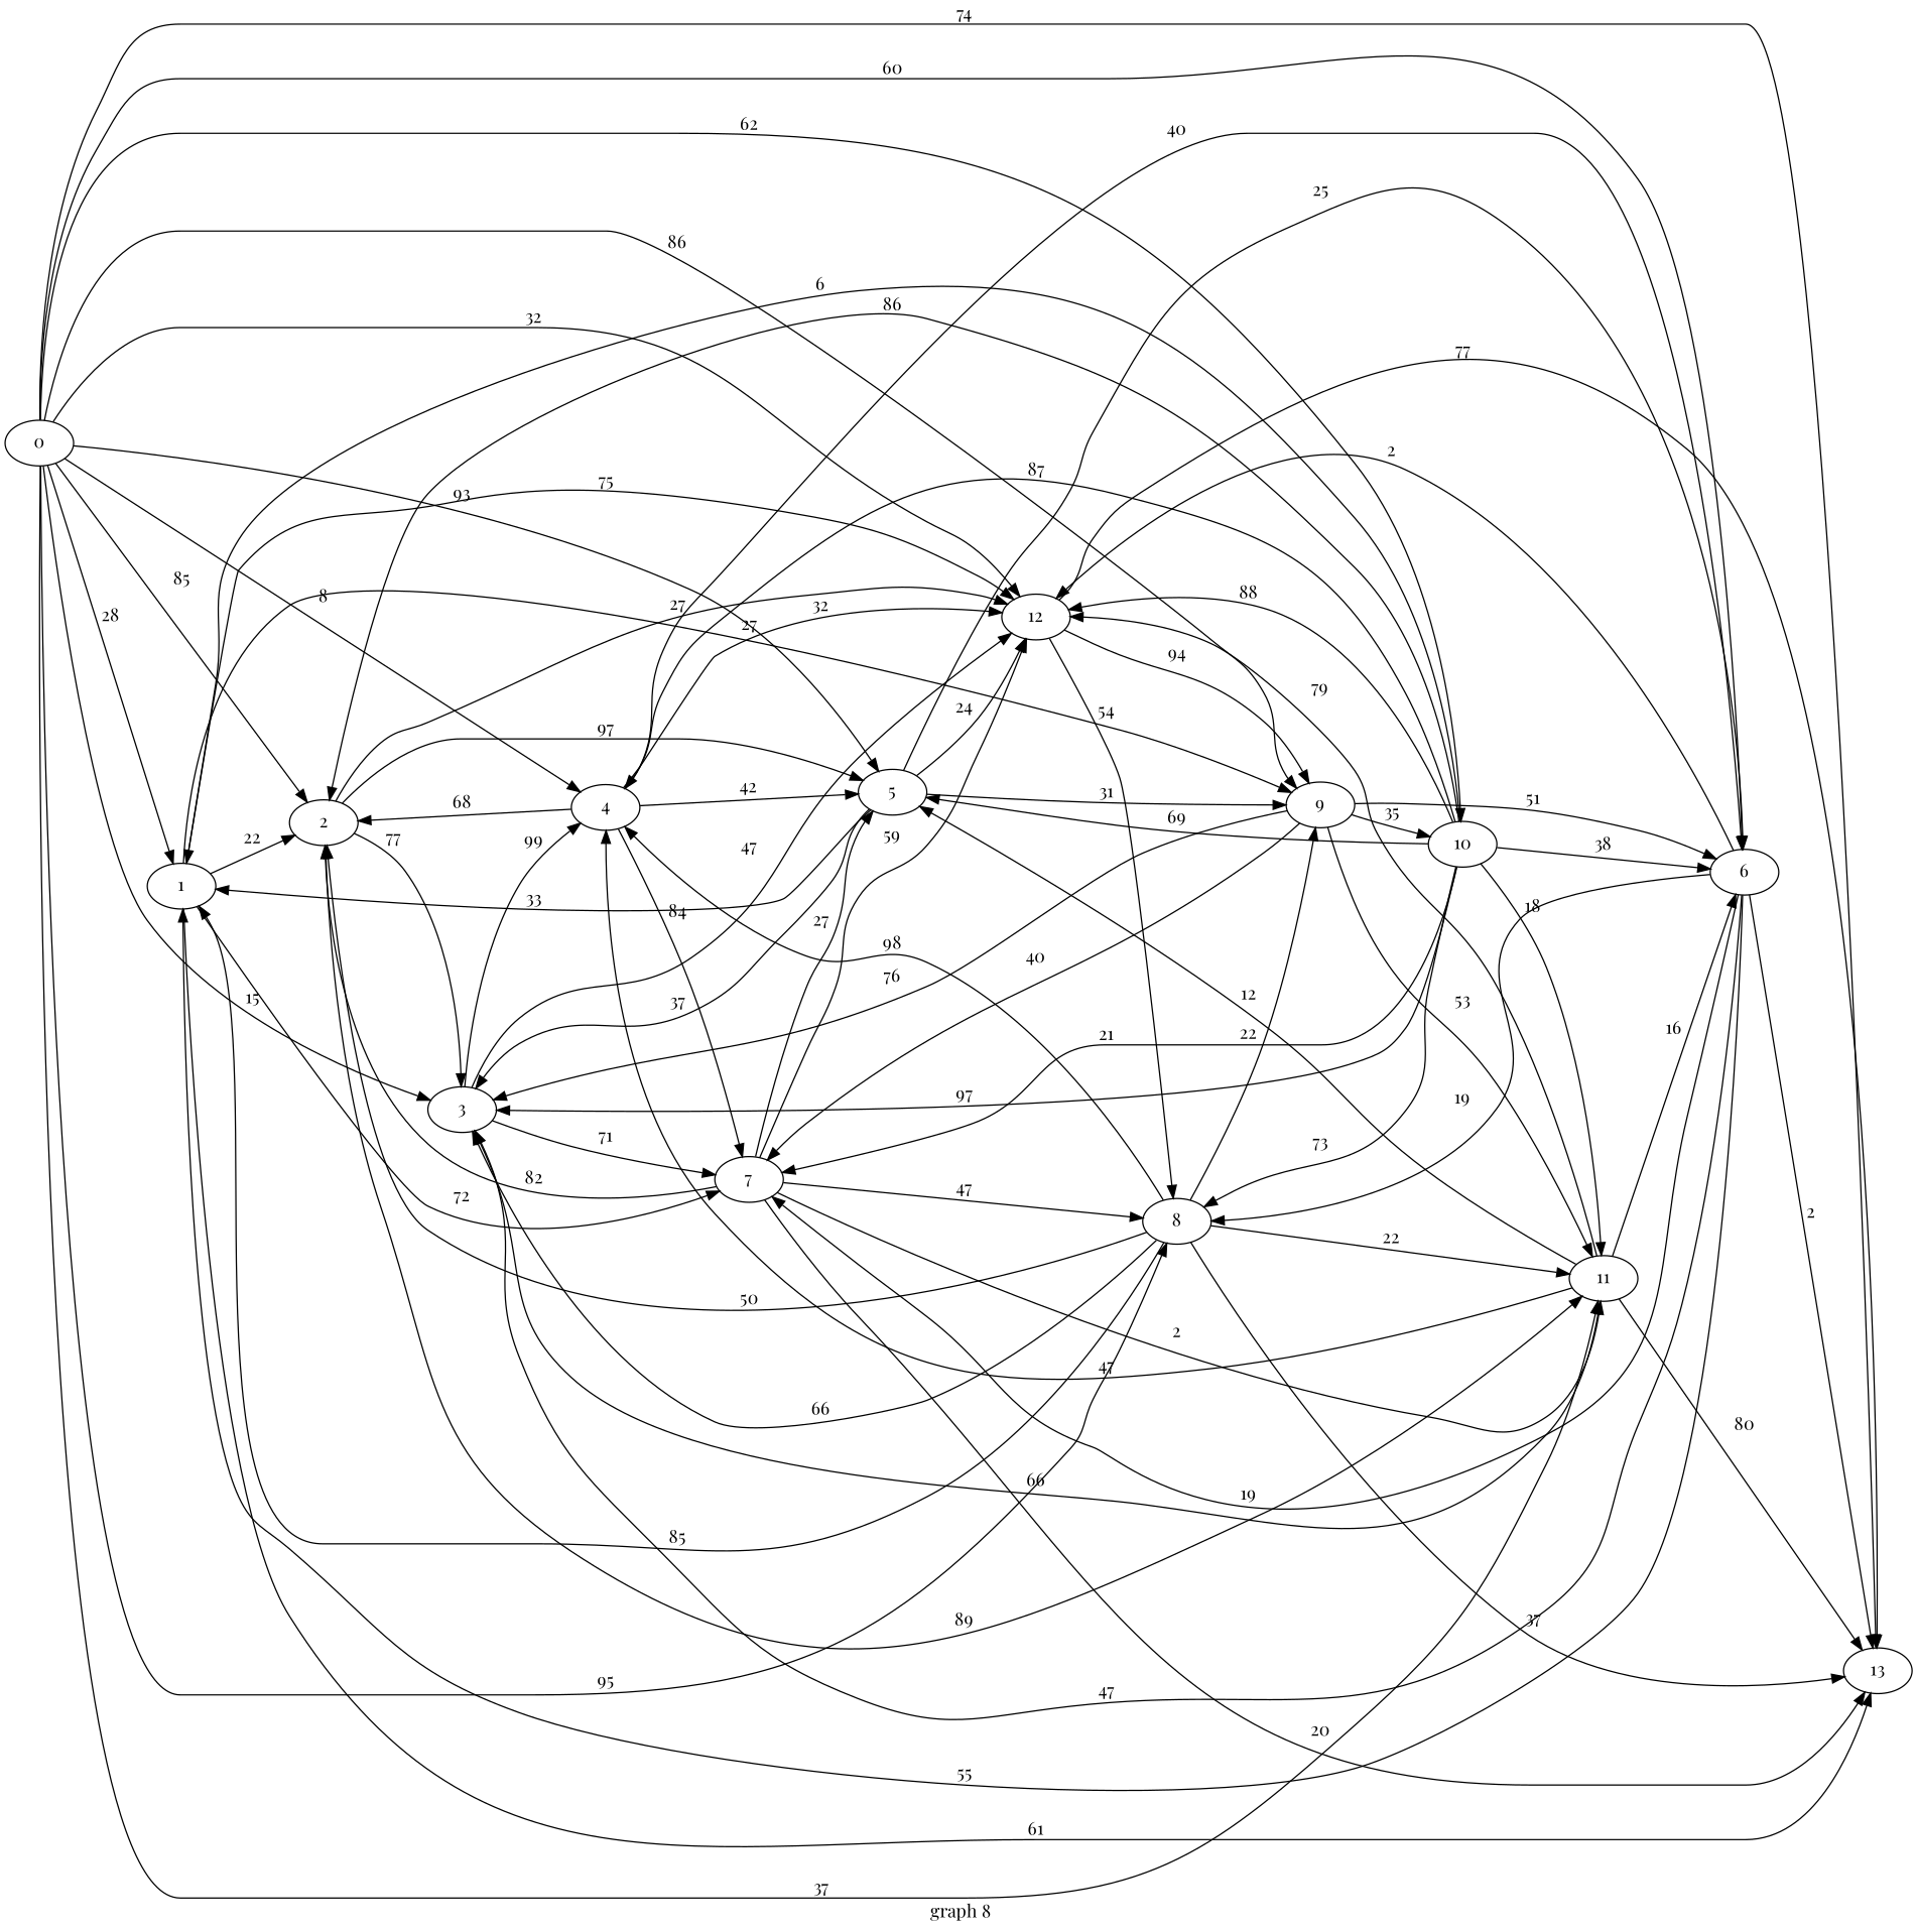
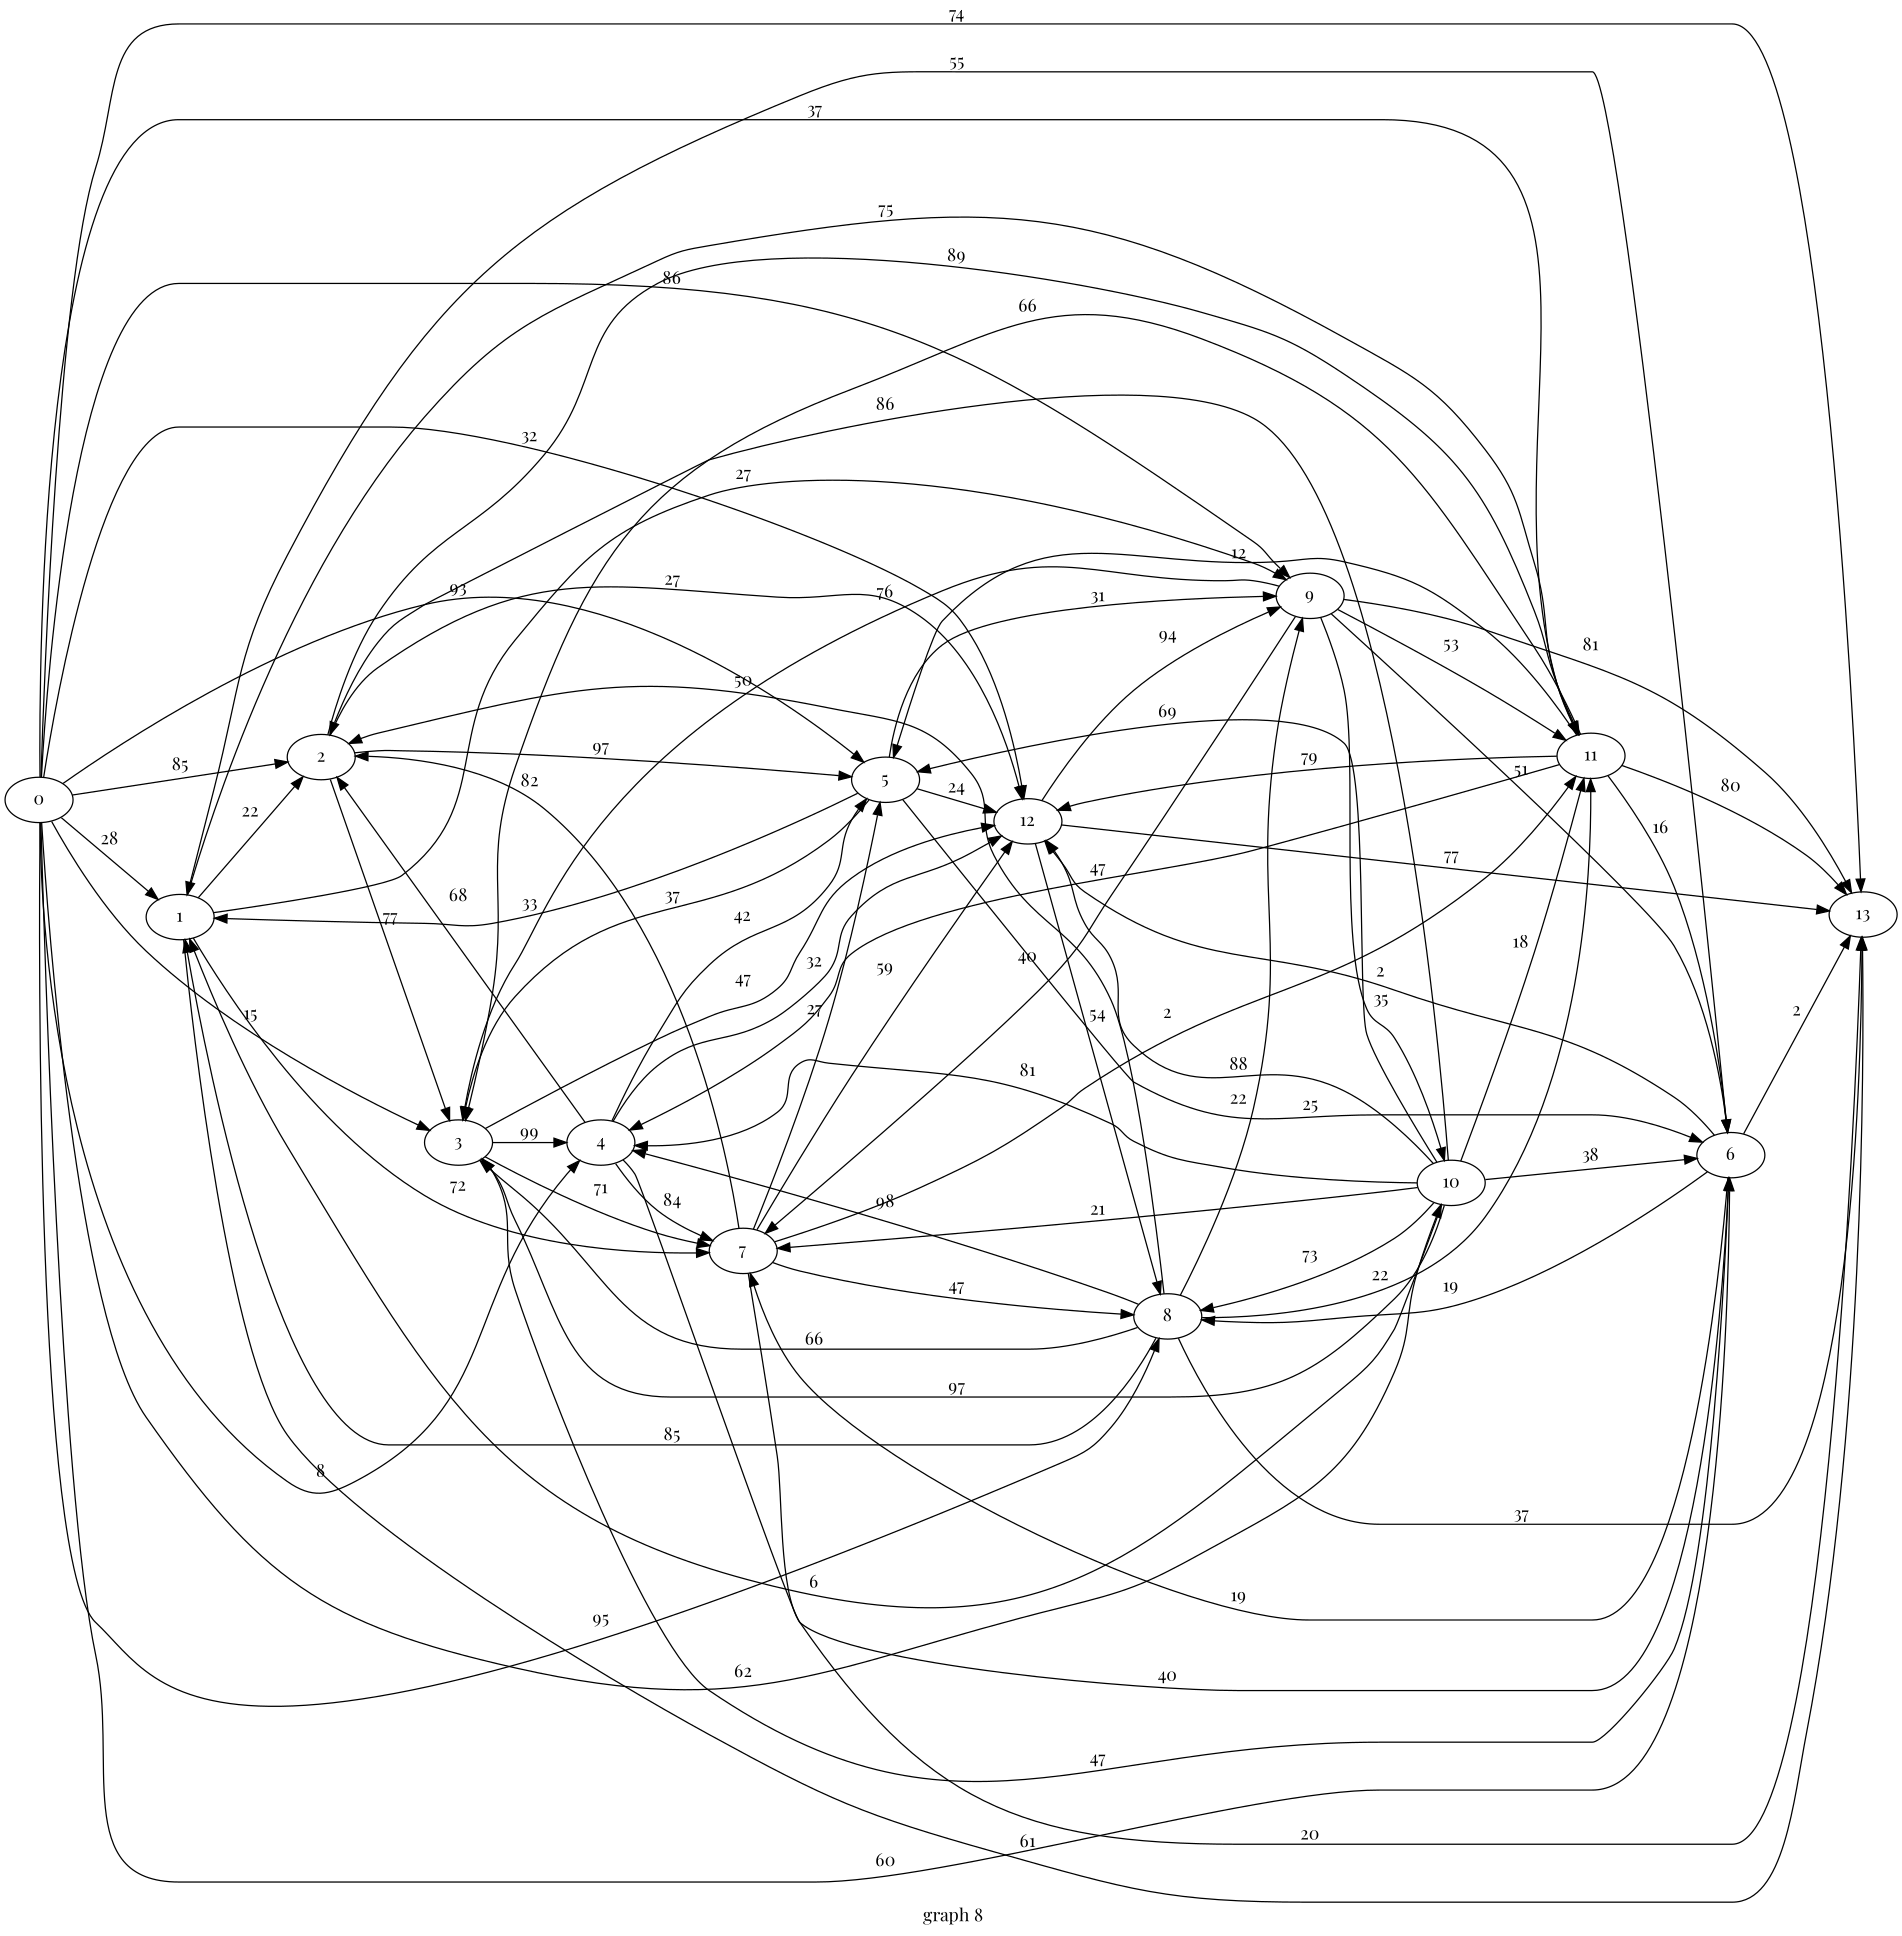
  digraph {
    fontname="Playfair Display"
    label=" graph 8"
    rankdir=LR
    node [fontname="Playfair Display"]
    edge [fontname="Playfair Display"]
    0
    1
    2
    3
    4
    5
    6
    8
    9
    10
    11
    12
    13
    7
    0 -> 1 [label=" 28 "]
    0 -> 2 [label=" 85 "]
    0 -> 3 [label=" 15 "]
    0 -> 4 [label=" 8 "]
    0 -> 5 [label=" 93 "]
    0 -> 6 [label=" 60 "]
    0 -> 8 [label=" 95 "]
    0 -> 9 [label=" 86 "]
    0 -> 10 [label=" 62 "]
    0 -> 11 [label=" 37 "]
    0 -> 12 [label=" 32 "]
    0 -> 13 [label=" 74 "]
    1 -> 2 [label=" 22 "]
    1 -> 9 [label=" 27 "]
-   1 -> 12 [label=" 75 "]
+   1 -> 11 [label=" 75 "]
    1 -> 13 [label=" 61 "]
    1 -> 7 [label=" 72 "]
    2 -> 3 [label=" 77 "]
    2 -> 5 [label=" 97 "]
    2 -> 11 [label=" 89 "]
    2 -> 12 [label=" 27 "]
    3 -> 4 [label=" 99 "]
    3 -> 12 [label=" 47 "]
    3 -> 7 [label=" 71 "]
    4 -> 2 [label=" 68 "]
    4 -> 5 [label=" 42 "]
    4 -> 6 [label=" 40 "]
    4 -> 12 [label=" 32 "]
    4 -> 7 [label=" 84 "]
    5 -> 1 [label=" 33 "]
    5 -> 3 [label=" 37 "]
    5 -> 6 [label=" 25 "]
    5 -> 9 [label=" 31 "]
    5 -> 12 [label=" 24 "]
    6 -> 1 [label=" 55 "]
    6 -> 3 [label=" 47 "]
    6 -> 8 [label=" 19 "]
    6 -> 12 [label=" 2 "]
    6 -> 13 [label=" 2 "]
    6 -> 7 [label=" 19 "]
    8 -> 1 [label=" 85 "]
    8 -> 2 [label=" 50 "]
    8 -> 3 [label=" 66 "]
    8 -> 4 [label=" 98 "]
    8 -> 9 [label=" 22 "]
    8 -> 11 [label=" 22 "]
    8 -> 13 [label=" 37 "]
    9 -> 3 [label=" 76 "]
    9 -> 6 [label=" 51 "]
    9 -> 10 [label=" 35 "]
    9 -> 11 [label=" 53 "]
+   9 -> 13 [label=" 81 "]
    9 -> 7 [label=" 40 "]
    10 -> 1 [label=" 6 "]
    10 -> 2 [label=" 86 "]
    10 -> 3 [label=" 97 "]
-   10 -> 4 [label=" 87 "]
+   10 -> 4 [label=" 81 "]
    10 -> 5 [label=" 69 "]
    10 -> 6 [label=" 38 "]
    10 -> 8 [label=" 73 "]
    10 -> 11 [label=" 18 "]
    10 -> 12 [label=" 88 "]
    10 -> 7 [label=" 21 "]
    11 -> 3 [label=" 66 "]
    11 -> 4 [label=" 47 "]
    11 -> 5 [label=" 12 "]
    11 -> 6 [label=" 16 "]
    11 -> 12 [label=" 79 "]
    11 -> 13 [label=" 80 "]
    12 -> 8 [label=" 54 "]
    12 -> 9 [label=" 94 "]
    12 -> 13 [label=" 77 "]
    7 -> 2 [label=" 82 "]
    7 -> 5 [label=" 27 "]
    7 -> 8 [label=" 47 "]
    7 -> 11 [label=" 2 "]
    7 -> 12 [label=" 59 "]
    7 -> 13 [label=" 20 "]
  }
